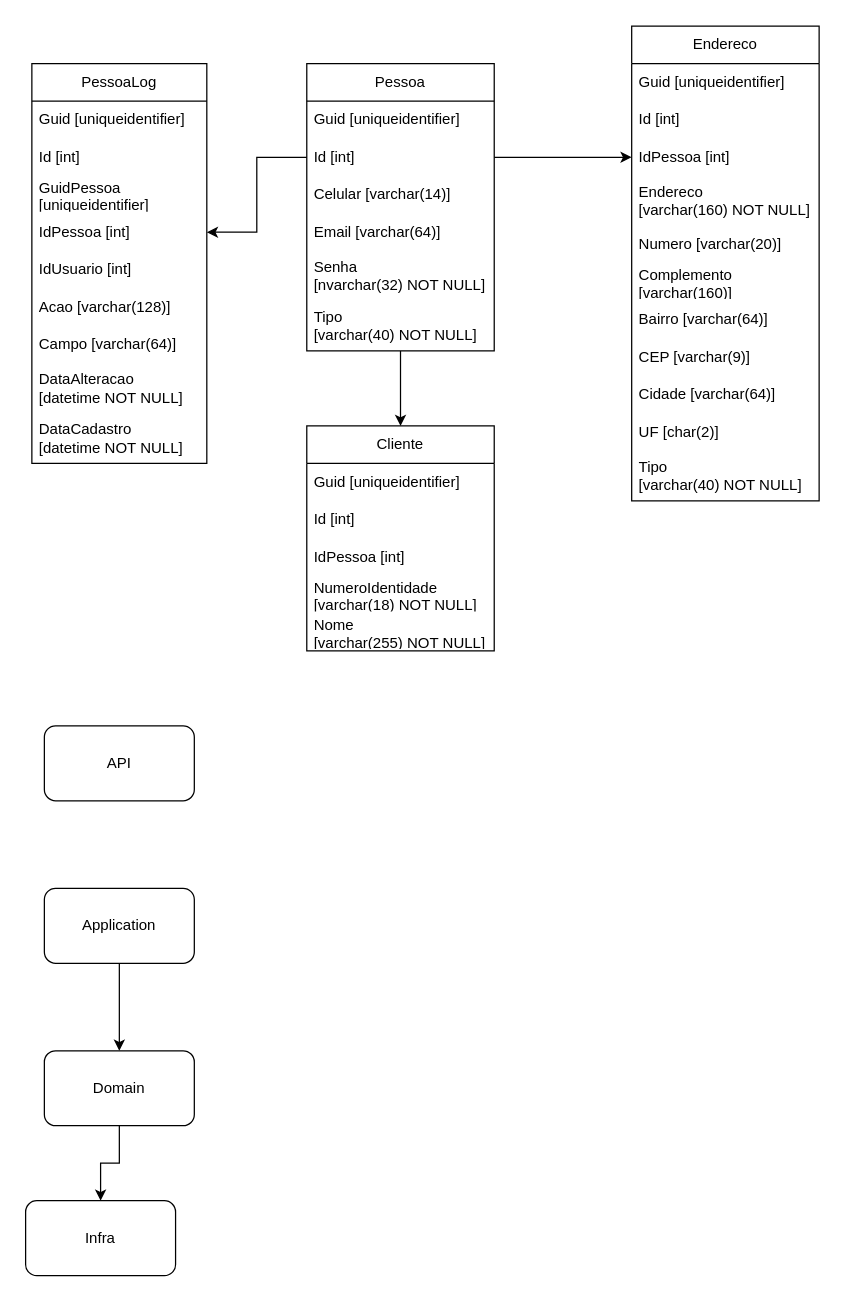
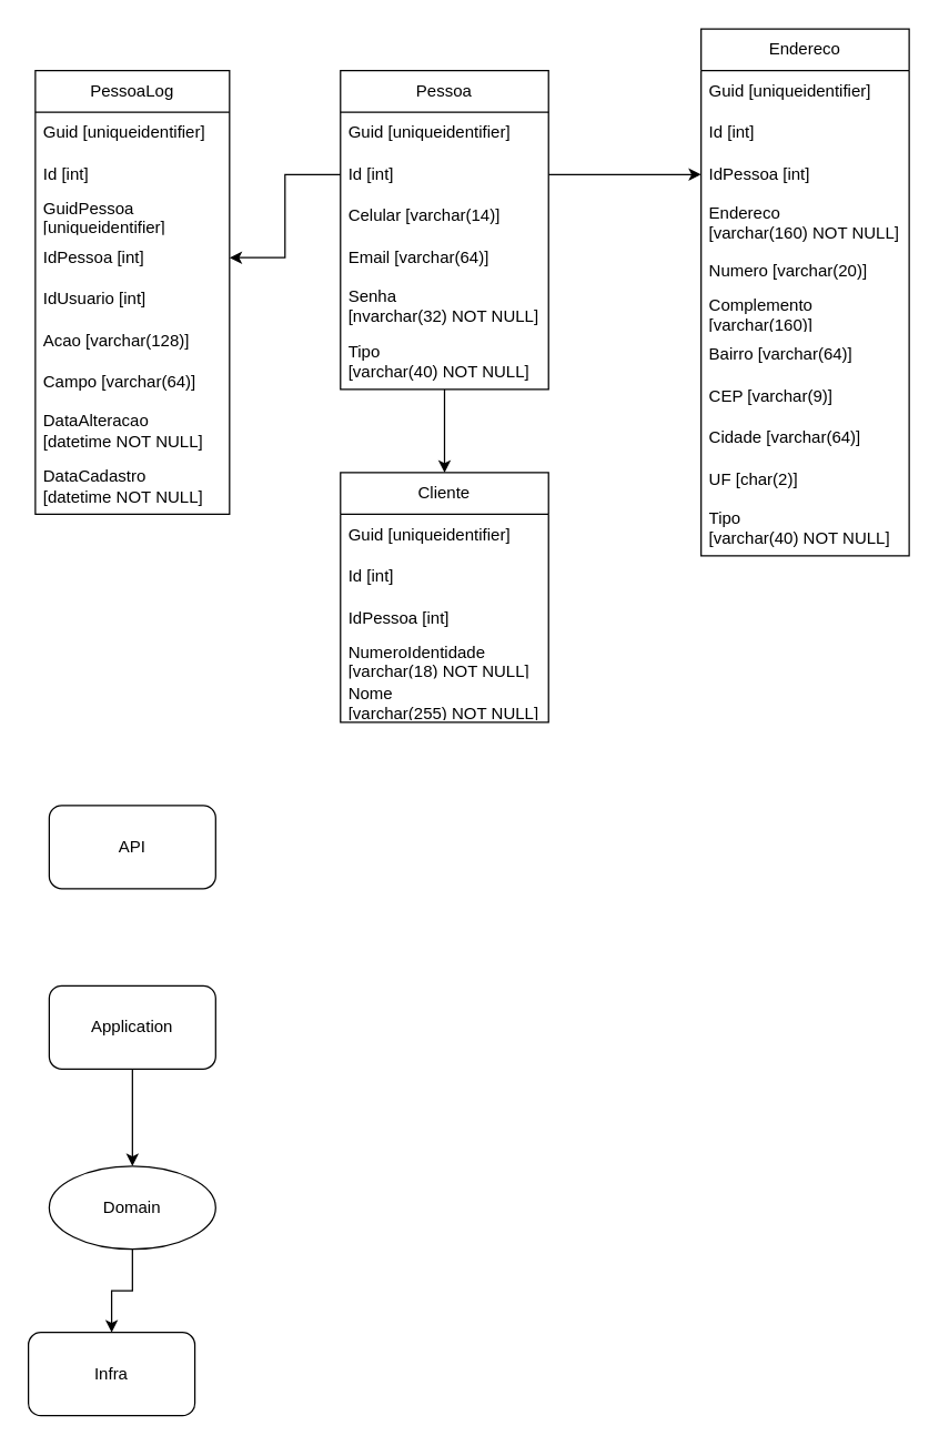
  <mxCell id="0" />
  <mxCell id="1" parent="0" />
  <mxCell id="2" value="" style="edgeStyle=orthogonalEdgeStyle;rounded=0;orthogonalLoop=1;jettySize=auto;html=1;" parent="1" source="3" target="10" edge="1"><mxGeometry relative="1" as="geometry" /></mxCell>
  <mxCell id="3" value="Pessoa" style="swimlane;fontStyle=0;childLayout=stackLayout;horizontal=1;startSize=30;horizontalStack=0;resizeParent=1;resizeParentMax=0;resizeLast=0;collapsible=1;marginBottom=0;whiteSpace=wrap;html=1;" parent="1" vertex="1"><mxGeometry x="245" y="50" width="150" height="230" as="geometry" /></mxCell>
  <mxCell id="4" value="Guid [uniqueidentifier]" style="text;strokeColor=none;fillColor=none;align=left;verticalAlign=middle;spacingLeft=4;spacingRight=4;overflow=hidden;points=[[0,0.5],[1,0.5]];portConstraint=eastwest;rotatable=0;whiteSpace=wrap;html=1;" parent="3" vertex="1"><mxGeometry y="30" width="150" height="30" as="geometry" /></mxCell>
  <mxCell id="5" value="Id [int]" style="text;strokeColor=none;fillColor=none;align=left;verticalAlign=middle;spacingLeft=4;spacingRight=4;overflow=hidden;points=[[0,0.5],[1,0.5]];portConstraint=eastwest;rotatable=0;whiteSpace=wrap;html=1;" parent="3" vertex="1"><mxGeometry y="60" width="150" height="30" as="geometry" /></mxCell>
  <mxCell id="6" value="Celular [varchar(14)]" style="text;strokeColor=none;fillColor=none;align=left;verticalAlign=middle;spacingLeft=4;spacingRight=4;overflow=hidden;points=[[0,0.5],[1,0.5]];portConstraint=eastwest;rotatable=0;whiteSpace=wrap;html=1;" parent="3" vertex="1"><mxGeometry y="90" width="150" height="30" as="geometry" /></mxCell>
  <mxCell id="7" value="Email [varchar(64)]" style="text;strokeColor=none;fillColor=none;align=left;verticalAlign=middle;spacingLeft=4;spacingRight=4;overflow=hidden;points=[[0,0.5],[1,0.5]];portConstraint=eastwest;rotatable=0;whiteSpace=wrap;html=1;" parent="3" vertex="1"><mxGeometry y="120" width="150" height="30" as="geometry" /></mxCell>
  <mxCell id="8" value="Senha &lt;br&gt;[nvarchar(32) NOT NULL]" style="text;strokeColor=none;fillColor=none;align=left;verticalAlign=middle;spacingLeft=4;spacingRight=4;overflow=hidden;points=[[0,0.5],[1,0.5]];portConstraint=eastwest;rotatable=0;whiteSpace=wrap;html=1;" parent="3" vertex="1"><mxGeometry y="150" width="150" height="40" as="geometry" /></mxCell>
  <mxCell id="9" value="Tipo &lt;br&gt;[varchar(40) NOT NULL]" style="text;strokeColor=none;fillColor=none;align=left;verticalAlign=middle;spacingLeft=4;spacingRight=4;overflow=hidden;points=[[0,0.5],[1,0.5]];portConstraint=eastwest;rotatable=0;whiteSpace=wrap;html=1;" parent="3" vertex="1"><mxGeometry y="190" width="150" height="40" as="geometry" /></mxCell>
  <mxCell id="10" value="Cliente" style="swimlane;fontStyle=0;childLayout=stackLayout;horizontal=1;startSize=30;horizontalStack=0;resizeParent=1;resizeParentMax=0;resizeLast=0;collapsible=1;marginBottom=0;whiteSpace=wrap;html=1;" parent="1" vertex="1"><mxGeometry x="245" y="340" width="150" height="180" as="geometry" /></mxCell>
  <mxCell id="11" value="Guid [uniqueidentifier]" style="text;strokeColor=none;fillColor=none;align=left;verticalAlign=middle;spacingLeft=4;spacingRight=4;overflow=hidden;points=[[0,0.5],[1,0.5]];portConstraint=eastwest;rotatable=0;whiteSpace=wrap;html=1;" parent="10" vertex="1"><mxGeometry y="30" width="150" height="30" as="geometry" /></mxCell>
  <mxCell id="12" value="Id [int]" style="text;strokeColor=none;fillColor=none;align=left;verticalAlign=middle;spacingLeft=4;spacingRight=4;overflow=hidden;points=[[0,0.5],[1,0.5]];portConstraint=eastwest;rotatable=0;whiteSpace=wrap;html=1;" parent="10" vertex="1"><mxGeometry y="60" width="150" height="30" as="geometry" /></mxCell>
  <mxCell id="13" value="IdPessoa [int]" style="text;strokeColor=none;fillColor=none;align=left;verticalAlign=middle;spacingLeft=4;spacingRight=4;overflow=hidden;points=[[0,0.5],[1,0.5]];portConstraint=eastwest;rotatable=0;whiteSpace=wrap;html=1;" parent="10" vertex="1"><mxGeometry y="90" width="150" height="30" as="geometry" /></mxCell>
  <mxCell id="14" value="NumeroIdentidade [varchar(18) NOT NULL]" style="text;strokeColor=none;fillColor=none;align=left;verticalAlign=middle;spacingLeft=4;spacingRight=4;overflow=hidden;points=[[0,0.5],[1,0.5]];portConstraint=eastwest;rotatable=0;whiteSpace=wrap;html=1;" parent="10" vertex="1"><mxGeometry y="120" width="150" height="30" as="geometry" /></mxCell>
  <mxCell id="15" value="Nome &lt;br&gt;[varchar(255) NOT NULL]" style="text;strokeColor=none;fillColor=none;align=left;verticalAlign=middle;spacingLeft=4;spacingRight=4;overflow=hidden;points=[[0,0.5],[1,0.5]];portConstraint=eastwest;rotatable=0;whiteSpace=wrap;html=1;" parent="10" vertex="1"><mxGeometry y="150" width="150" height="30" as="geometry" /></mxCell>
  <mxCell id="16" value="Endereco" style="swimlane;fontStyle=0;childLayout=stackLayout;horizontal=1;startSize=30;horizontalStack=0;resizeParent=1;resizeParentMax=0;resizeLast=0;collapsible=1;marginBottom=0;whiteSpace=wrap;html=1;" parent="1" vertex="1"><mxGeometry x="505" y="20" width="150" height="380" as="geometry" /></mxCell>
  <mxCell id="17" value="Guid [uniqueidentifier]" style="text;strokeColor=none;fillColor=none;align=left;verticalAlign=middle;spacingLeft=4;spacingRight=4;overflow=hidden;points=[[0,0.5],[1,0.5]];portConstraint=eastwest;rotatable=0;whiteSpace=wrap;html=1;" parent="16" vertex="1"><mxGeometry y="30" width="150" height="30" as="geometry" /></mxCell>
  <mxCell id="18" value="Id [int]" style="text;strokeColor=none;fillColor=none;align=left;verticalAlign=middle;spacingLeft=4;spacingRight=4;overflow=hidden;points=[[0,0.5],[1,0.5]];portConstraint=eastwest;rotatable=0;whiteSpace=wrap;html=1;" parent="16" vertex="1"><mxGeometry y="60" width="150" height="30" as="geometry" /></mxCell>
  <mxCell id="19" value="IdPessoa [int]" style="text;strokeColor=none;fillColor=none;align=left;verticalAlign=middle;spacingLeft=4;spacingRight=4;overflow=hidden;points=[[0,0.5],[1,0.5]];portConstraint=eastwest;rotatable=0;whiteSpace=wrap;html=1;" parent="16" vertex="1"><mxGeometry y="90" width="150" height="30" as="geometry" /></mxCell>
  <mxCell id="20" value="Endereco &lt;br&gt;[varchar(160) NOT NULL]" style="text;strokeColor=none;fillColor=none;align=left;verticalAlign=middle;spacingLeft=4;spacingRight=4;overflow=hidden;points=[[0,0.5],[1,0.5]];portConstraint=eastwest;rotatable=0;whiteSpace=wrap;html=1;" parent="16" vertex="1"><mxGeometry y="120" width="150" height="40" as="geometry" /></mxCell>
  <mxCell id="21" value="Numero [varchar(20)]" style="text;strokeColor=none;fillColor=none;align=left;verticalAlign=middle;spacingLeft=4;spacingRight=4;overflow=hidden;points=[[0,0.5],[1,0.5]];portConstraint=eastwest;rotatable=0;whiteSpace=wrap;html=1;" parent="16" vertex="1"><mxGeometry y="160" width="150" height="30" as="geometry" /></mxCell>
  <mxCell id="22" value="Complemento [varchar(160)]" style="text;strokeColor=none;fillColor=none;align=left;verticalAlign=middle;spacingLeft=4;spacingRight=4;overflow=hidden;points=[[0,0.5],[1,0.5]];portConstraint=eastwest;rotatable=0;whiteSpace=wrap;html=1;" parent="16" vertex="1"><mxGeometry y="190" width="150" height="30" as="geometry" /></mxCell>
  <mxCell id="23" value="Bairro [varchar(64)]" style="text;strokeColor=none;fillColor=none;align=left;verticalAlign=middle;spacingLeft=4;spacingRight=4;overflow=hidden;points=[[0,0.5],[1,0.5]];portConstraint=eastwest;rotatable=0;whiteSpace=wrap;html=1;" parent="16" vertex="1"><mxGeometry y="220" width="150" height="30" as="geometry" /></mxCell>
  <mxCell id="24" value="CEP [varchar(9)]" style="text;strokeColor=none;fillColor=none;align=left;verticalAlign=middle;spacingLeft=4;spacingRight=4;overflow=hidden;points=[[0,0.5],[1,0.5]];portConstraint=eastwest;rotatable=0;whiteSpace=wrap;html=1;" parent="16" vertex="1"><mxGeometry y="250" width="150" height="30" as="geometry" /></mxCell>
  <mxCell id="25" value="Cidade [varchar(64)]" style="text;strokeColor=none;fillColor=none;align=left;verticalAlign=middle;spacingLeft=4;spacingRight=4;overflow=hidden;points=[[0,0.5],[1,0.5]];portConstraint=eastwest;rotatable=0;whiteSpace=wrap;html=1;" parent="16" vertex="1"><mxGeometry y="280" width="150" height="30" as="geometry" /></mxCell>
  <mxCell id="26" value="UF [char(2)]" style="text;strokeColor=none;fillColor=none;align=left;verticalAlign=middle;spacingLeft=4;spacingRight=4;overflow=hidden;points=[[0,0.5],[1,0.5]];portConstraint=eastwest;rotatable=0;whiteSpace=wrap;html=1;" parent="16" vertex="1"><mxGeometry y="310" width="150" height="30" as="geometry" /></mxCell>
  <mxCell id="27" value="Tipo &lt;br&gt;[varchar(40) NOT NULL]" style="text;strokeColor=none;fillColor=none;align=left;verticalAlign=middle;spacingLeft=4;spacingRight=4;overflow=hidden;points=[[0,0.5],[1,0.5]];portConstraint=eastwest;rotatable=0;whiteSpace=wrap;html=1;" parent="16" vertex="1"><mxGeometry y="340" width="150" height="40" as="geometry" /></mxCell>
  <mxCell id="28" value="PessoaLog" style="swimlane;fontStyle=0;childLayout=stackLayout;horizontal=1;startSize=30;horizontalStack=0;resizeParent=1;resizeParentMax=0;resizeLast=0;collapsible=1;marginBottom=0;whiteSpace=wrap;html=1;" parent="1" vertex="1"><mxGeometry x="25" y="50" width="140" height="320" as="geometry" /></mxCell>
  <mxCell id="29" value="Guid [uniqueidentifier]" style="text;strokeColor=none;fillColor=none;align=left;verticalAlign=middle;spacingLeft=4;spacingRight=4;overflow=hidden;points=[[0,0.5],[1,0.5]];portConstraint=eastwest;rotatable=0;whiteSpace=wrap;html=1;" parent="28" vertex="1"><mxGeometry y="30" width="140" height="30" as="geometry" /></mxCell>
  <mxCell id="30" value="Id [int]" style="text;strokeColor=none;fillColor=none;align=left;verticalAlign=middle;spacingLeft=4;spacingRight=4;overflow=hidden;points=[[0,0.5],[1,0.5]];portConstraint=eastwest;rotatable=0;whiteSpace=wrap;html=1;" parent="28" vertex="1"><mxGeometry y="60" width="140" height="30" as="geometry" /></mxCell>
  <mxCell id="31" value="GuidPessoa [uniqueidentifier]" style="text;strokeColor=none;fillColor=none;align=left;verticalAlign=middle;spacingLeft=4;spacingRight=4;overflow=hidden;points=[[0,0.5],[1,0.5]];portConstraint=eastwest;rotatable=0;whiteSpace=wrap;html=1;" vertex="1" parent="28"><mxGeometry y="90" width="140" height="30" as="geometry" /></mxCell>
  <mxCell id="32" value="IdPessoa [int]" style="text;strokeColor=none;fillColor=none;align=left;verticalAlign=middle;spacingLeft=4;spacingRight=4;overflow=hidden;points=[[0,0.5],[1,0.5]];portConstraint=eastwest;rotatable=0;whiteSpace=wrap;html=1;" parent="28" vertex="1"><mxGeometry y="120" width="140" height="30" as="geometry" /></mxCell>
  <mxCell id="33" value="IdUsuario [int]" style="text;strokeColor=none;fillColor=none;align=left;verticalAlign=middle;spacingLeft=4;spacingRight=4;overflow=hidden;points=[[0,0.5],[1,0.5]];portConstraint=eastwest;rotatable=0;whiteSpace=wrap;html=1;" parent="28" vertex="1"><mxGeometry y="150" width="140" height="30" as="geometry" /></mxCell>
  <mxCell id="34" value="Acao [varchar(128)]" style="text;strokeColor=none;fillColor=none;align=left;verticalAlign=middle;spacingLeft=4;spacingRight=4;overflow=hidden;points=[[0,0.5],[1,0.5]];portConstraint=eastwest;rotatable=0;whiteSpace=wrap;html=1;" parent="28" vertex="1"><mxGeometry y="180" width="140" height="30" as="geometry" /></mxCell>
  <mxCell id="35" value="Campo [varchar(64)]" style="text;strokeColor=none;fillColor=none;align=left;verticalAlign=middle;spacingLeft=4;spacingRight=4;overflow=hidden;points=[[0,0.5],[1,0.5]];portConstraint=eastwest;rotatable=0;whiteSpace=wrap;html=1;" parent="28" vertex="1"><mxGeometry y="210" width="140" height="30" as="geometry" /></mxCell>
  <mxCell id="36" value="DataAlteracao &lt;br&gt;[datetime NOT NULL]" style="text;strokeColor=none;fillColor=none;align=left;verticalAlign=middle;spacingLeft=4;spacingRight=4;overflow=hidden;points=[[0,0.5],[1,0.5]];portConstraint=eastwest;rotatable=0;whiteSpace=wrap;html=1;" parent="28" vertex="1"><mxGeometry y="240" width="140" height="40" as="geometry" /></mxCell>
  <mxCell id="37" value="DataCadastro &lt;br&gt;[datetime NOT NULL]" style="text;strokeColor=none;fillColor=none;align=left;verticalAlign=middle;spacingLeft=4;spacingRight=4;overflow=hidden;points=[[0,0.5],[1,0.5]];portConstraint=eastwest;rotatable=0;whiteSpace=wrap;html=1;" parent="28" vertex="1"><mxGeometry y="280" width="140" height="40" as="geometry" /></mxCell>
  <mxCell id="38" style="edgeStyle=orthogonalEdgeStyle;rounded=0;orthogonalLoop=1;jettySize=auto;html=1;entryX=0;entryY=0.5;entryDx=0;entryDy=0;" parent="1" source="5" target="19" edge="1"><mxGeometry relative="1" as="geometry" /></mxCell>
  <mxCell id="39" style="edgeStyle=orthogonalEdgeStyle;rounded=0;orthogonalLoop=1;jettySize=auto;html=1;entryX=1;entryY=0.5;entryDx=0;entryDy=0;" parent="1" source="5" target="32" edge="1"><mxGeometry relative="1" as="geometry" /></mxCell>
  <mxCell id="40" style="edgeStyle=orthogonalEdgeStyle;rounded=0;orthogonalLoop=1;jettySize=auto;html=1;" edge="1" parent="1" source="41" target="44"><mxGeometry relative="1" as="geometry" /></mxCell>
  <mxCell id="41" value="Application" style="rounded=1;whiteSpace=wrap;html=1;" vertex="1" parent="1"><mxGeometry x="35" y="710" width="120" height="60" as="geometry" /></mxCell>
  <mxCell id="42" value="Infra" style="rounded=1;whiteSpace=wrap;html=1;" vertex="1" parent="1"><mxGeometry x="20" y="960" width="120" height="60" as="geometry" /></mxCell>
  <mxCell id="43" style="edgeStyle=orthogonalEdgeStyle;rounded=0;orthogonalLoop=1;jettySize=auto;html=1;entryX=0.5;entryY=0;entryDx=0;entryDy=0;" edge="1" parent="1" source="44" target="42"><mxGeometry relative="1" as="geometry" /></mxCell>
- <mxCell id="44" value="Domain" style="rounded=1;whiteSpace=wrap;html=1;" vertex="1" parent="1"><mxGeometry x="35" y="840" width="120" height="60" as="geometry" /></mxCell>
+ <mxCell id="44" value="Domain" style="ellipse;whiteSpace=wrap;html=1;" vertex="1" parent="1"><mxGeometry x="35" y="840" width="120" height="60" as="geometry" /></mxCell>
  <mxCell id="45" value="API" style="rounded=1;whiteSpace=wrap;html=1;" vertex="1" parent="1"><mxGeometry x="35" y="580" width="120" height="60" as="geometry" /></mxCell>
